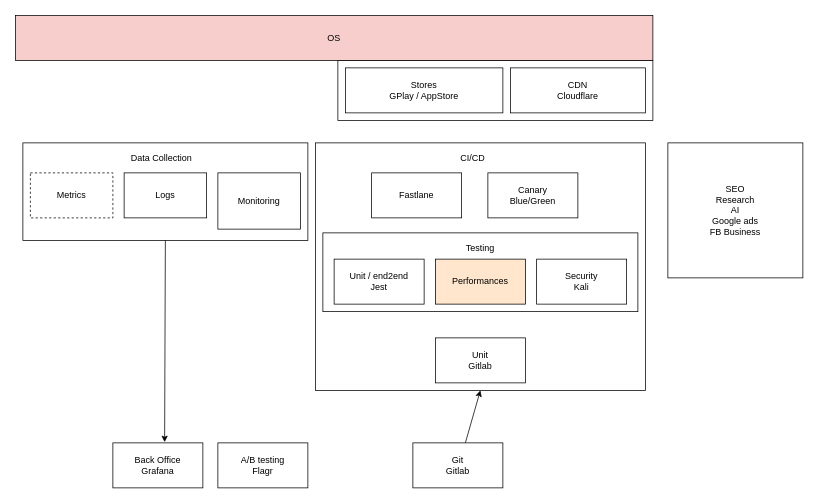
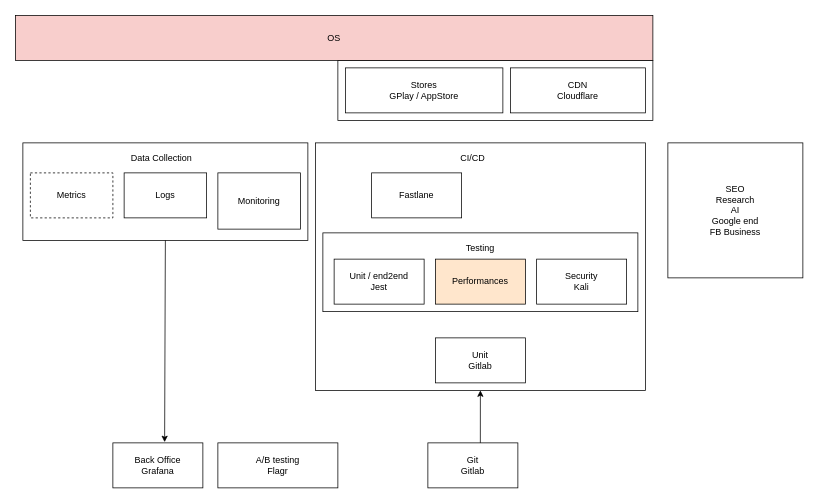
  <mxCell id="0" />
  <mxCell id="1" parent="0" />
  <mxCell id="2" value="" style="rounded=0;whiteSpace=wrap;html=1;" vertex="1" parent="1"><mxGeometry x="30" y="190" width="380" height="130" as="geometry" /></mxCell>
  <mxCell id="3" value="" style="rounded=0;whiteSpace=wrap;html=1;" vertex="1" parent="1"><mxGeometry x="420" y="190" width="440" height="330" as="geometry" /></mxCell>
  <mxCell id="4" value="" style="rounded=0;whiteSpace=wrap;html=1;" vertex="1" parent="1"><mxGeometry x="450" y="80" width="420" height="80" as="geometry" /></mxCell>
  <mxCell id="5" value="" style="rounded=0;whiteSpace=wrap;html=1;" vertex="1" parent="1"><mxGeometry x="430" y="310" width="420" height="105" as="geometry" /></mxCell>
  <mxCell id="6" value="Metrics" style="rounded=0;whiteSpace=wrap;html=1;dashed=1;" vertex="1" parent="1"><mxGeometry x="40" y="230" width="110" height="60" as="geometry" /></mxCell>
  <mxCell id="7" value="Back Office&lt;br&gt;Grafana" style="rounded=0;whiteSpace=wrap;html=1;" vertex="1" parent="1"><mxGeometry x="150" y="590" width="120" height="60" as="geometry" /></mxCell>
  <mxCell id="8" value="Fastlane" style="rounded=0;whiteSpace=wrap;html=1;" vertex="1" parent="1"><mxGeometry x="495" y="230" width="120" height="60" as="geometry" /></mxCell>
  <mxCell id="9" value="Unit&lt;br&gt;Gitlab" style="rounded=0;whiteSpace=wrap;html=1;" vertex="1" parent="1"><mxGeometry x="580" y="450" width="120" height="60" as="geometry" /></mxCell>
  <mxCell id="10" value="Unit / end2end&lt;br&gt;Jest" style="rounded=0;whiteSpace=wrap;html=1;" vertex="1" parent="1"><mxGeometry x="445" y="345" width="120" height="60" as="geometry" /></mxCell>
  <mxCell id="11" value="Security&lt;br&gt;Kali" style="rounded=0;whiteSpace=wrap;html=1;" vertex="1" parent="1"><mxGeometry x="715" y="345" width="120" height="60" as="geometry" /></mxCell>
  <mxCell id="12" value="Performances" style="rounded=0;whiteSpace=wrap;html=1;fillColor=#ffe6cc;" vertex="1" parent="1"><mxGeometry x="580" y="345" width="120" height="60" as="geometry" /></mxCell>
- <mxCell id="13" value="Canary&lt;br&gt;Blue/Green" style="rounded=0;whiteSpace=wrap;html=1;" vertex="1" parent="1"><mxGeometry x="650" y="230" width="120" height="60" as="geometry" /></mxCell>
- <mxCell id="14" value="A/B testing&lt;br&gt;Flagr" style="rounded=0;whiteSpace=wrap;html=1;" vertex="1" parent="1"><mxGeometry x="290" y="590" width="120" height="60" as="geometry" /></mxCell>
+ <mxCell id="14" value="A/B testing&lt;br&gt;Flagr" style="rounded=0;whiteSpace=wrap;html=1;" vertex="1" parent="1"><mxGeometry x="290" y="590" width="160" height="60" as="geometry" /></mxCell>
  <mxCell id="15" value="OS" style="rounded=0;whiteSpace=wrap;html=1;fillColor=#f8cecc;" vertex="1" parent="1"><mxGeometry y="20" width="850" height="60" as="geometry" x="20" /></mxCell>
  <mxCell id="16" value="Stores&lt;br&gt;GPlay / AppStore" style="rounded=0;whiteSpace=wrap;html=1;" vertex="1" parent="1"><mxGeometry x="460" y="90" width="210" height="60" as="geometry" /></mxCell>
  <mxCell id="17" value="CDN&lt;br&gt;Cloudflare" style="rounded=0;whiteSpace=wrap;html=1;" vertex="1" parent="1"><mxGeometry x="680" y="90" width="180" height="60" as="geometry" /></mxCell>
  <mxCell id="18" value="CI/CD" style="text;html=1;strokeColor=none;fillColor=none;align=center;verticalAlign=middle;whiteSpace=wrap;rounded=0;" vertex="1" parent="1"><mxGeometry x="610" y="200" width="40" height="20" as="geometry" /></mxCell>
- <mxCell id="19" value="Git&lt;br&gt;Gitlab" style="rounded=0;whiteSpace=wrap;html=1;" vertex="1" parent="1"><mxGeometry x="550" y="590" width="120" height="60" as="geometry" /></mxCell>
+ <mxCell id="19" value="Git&lt;br&gt;Gitlab" style="rounded=0;whiteSpace=wrap;html=1;" vertex="1" parent="1"><mxGeometry x="570" y="590" width="120" height="60" as="geometry" /></mxCell>
  <mxCell id="20" value="Monitoring" style="rounded=0;whiteSpace=wrap;html=1;" vertex="1" parent="1"><mxGeometry x="290" y="230" width="110" height="75" as="geometry" /></mxCell>
  <mxCell id="21" value="Logs" style="rounded=0;whiteSpace=wrap;html=1;" vertex="1" parent="1"><mxGeometry x="165" y="230" width="110" height="60" as="geometry" /></mxCell>
  <mxCell id="22" value="Data Collection" style="text;html=1;strokeColor=none;fillColor=none;align=center;verticalAlign=middle;whiteSpace=wrap;rounded=0;" vertex="1" parent="1"><mxGeometry x="170" y="200" width="90" height="20" as="geometry" /></mxCell>
  <mxCell id="23" value="" style="endArrow=classic;html=1;exitX=0.5;exitY=1;exitDx=0;exitDy=0;entryX=0.575;entryY=-0.017;entryDx=0;entryDy=0;entryPerimeter=0;" edge="1" parent="1" source="2" target="7"><mxGeometry width="50" height="50" relative="1" as="geometry"><mxPoint x="30" y="720" as="sourcePoint" /><mxPoint x="80" y="670" as="targetPoint" /></mxGeometry></mxCell>
  <mxCell id="24" value="Testing" style="text;html=1;strokeColor=none;fillColor=none;align=center;verticalAlign=middle;whiteSpace=wrap;rounded=0;" vertex="1" parent="1"><mxGeometry x="620" y="320" width="40" height="20" as="geometry" /></mxCell>
  <mxCell id="25" value="" style="endArrow=classic;html=1;exitX=0.583;exitY=0;exitDx=0;exitDy=0;exitPerimeter=0;" edge="1" parent="1" source="19"><mxGeometry width="50" height="50" relative="1" as="geometry"><mxPoint x="590" y="570" as="sourcePoint" /><mxPoint x="640" y="520" as="targetPoint" /></mxGeometry></mxCell>
- <mxCell id="26" value="SEO&lt;br&gt;Research&lt;br&gt;AI&lt;br&gt;Google ads&lt;br&gt;FB Business&lt;br&gt;" style="rounded=0;whiteSpace=wrap;html=1;" vertex="1" parent="1"><mxGeometry x="890" y="190" width="180" height="180" as="geometry" /></mxCell>
+ <mxCell id="26" value="SEO&lt;br&gt;Research&lt;br&gt;AI&lt;br&gt;Google end&lt;br&gt;FB Business&lt;br&gt;" style="rounded=0;whiteSpace=wrap;html=1;" vertex="1" parent="1"><mxGeometry x="890" y="190" width="180" height="180" as="geometry" /></mxCell>
